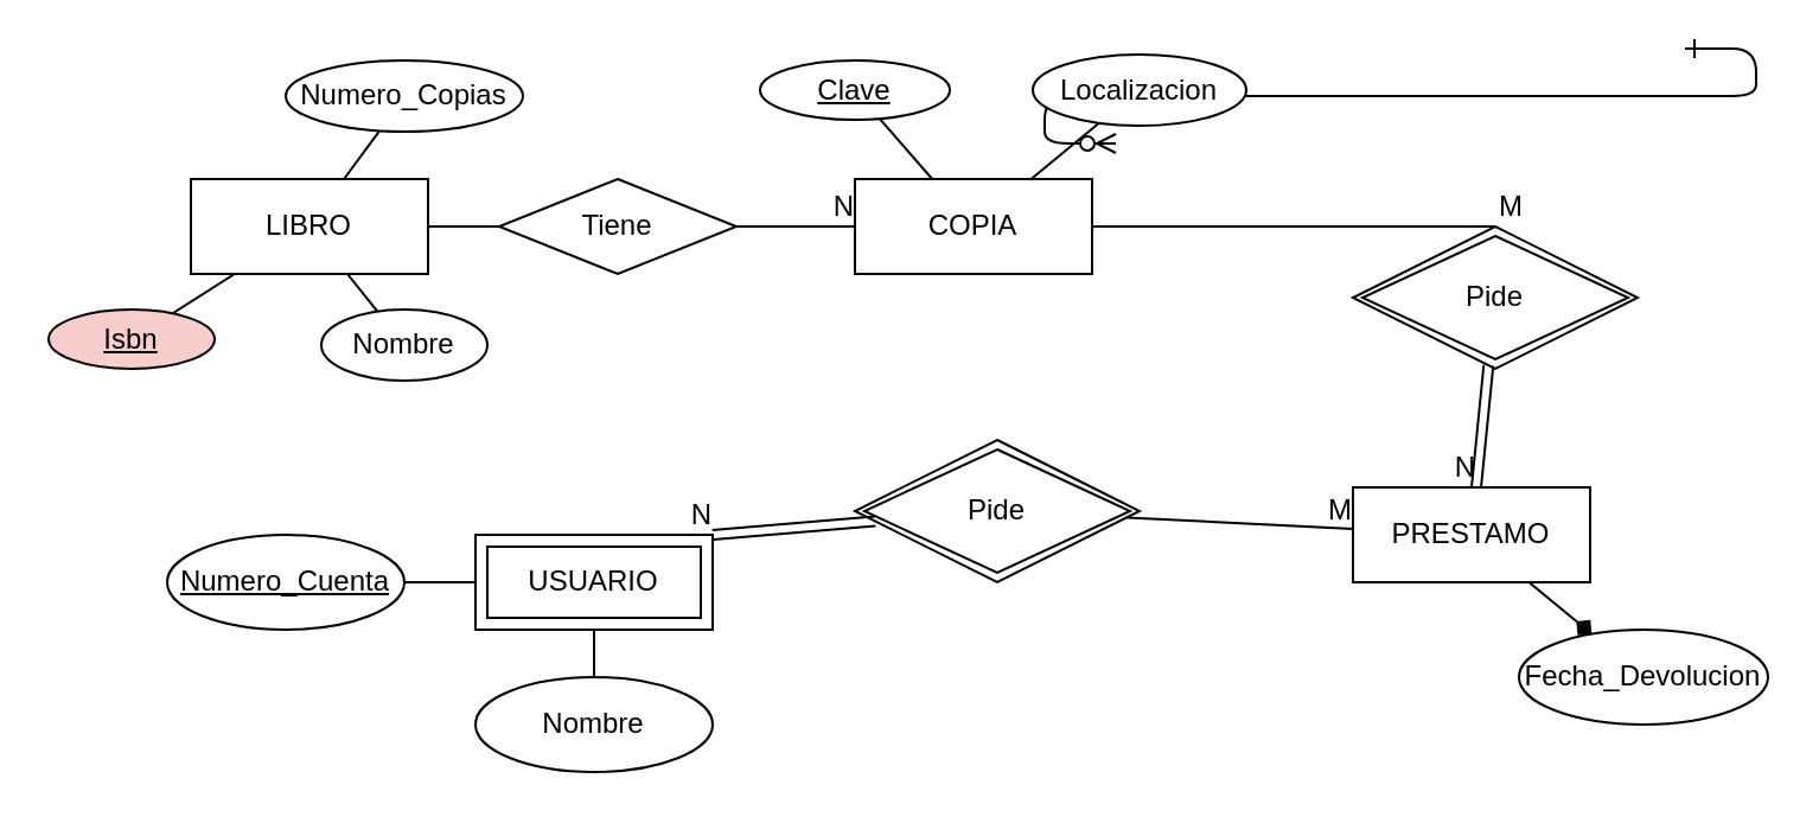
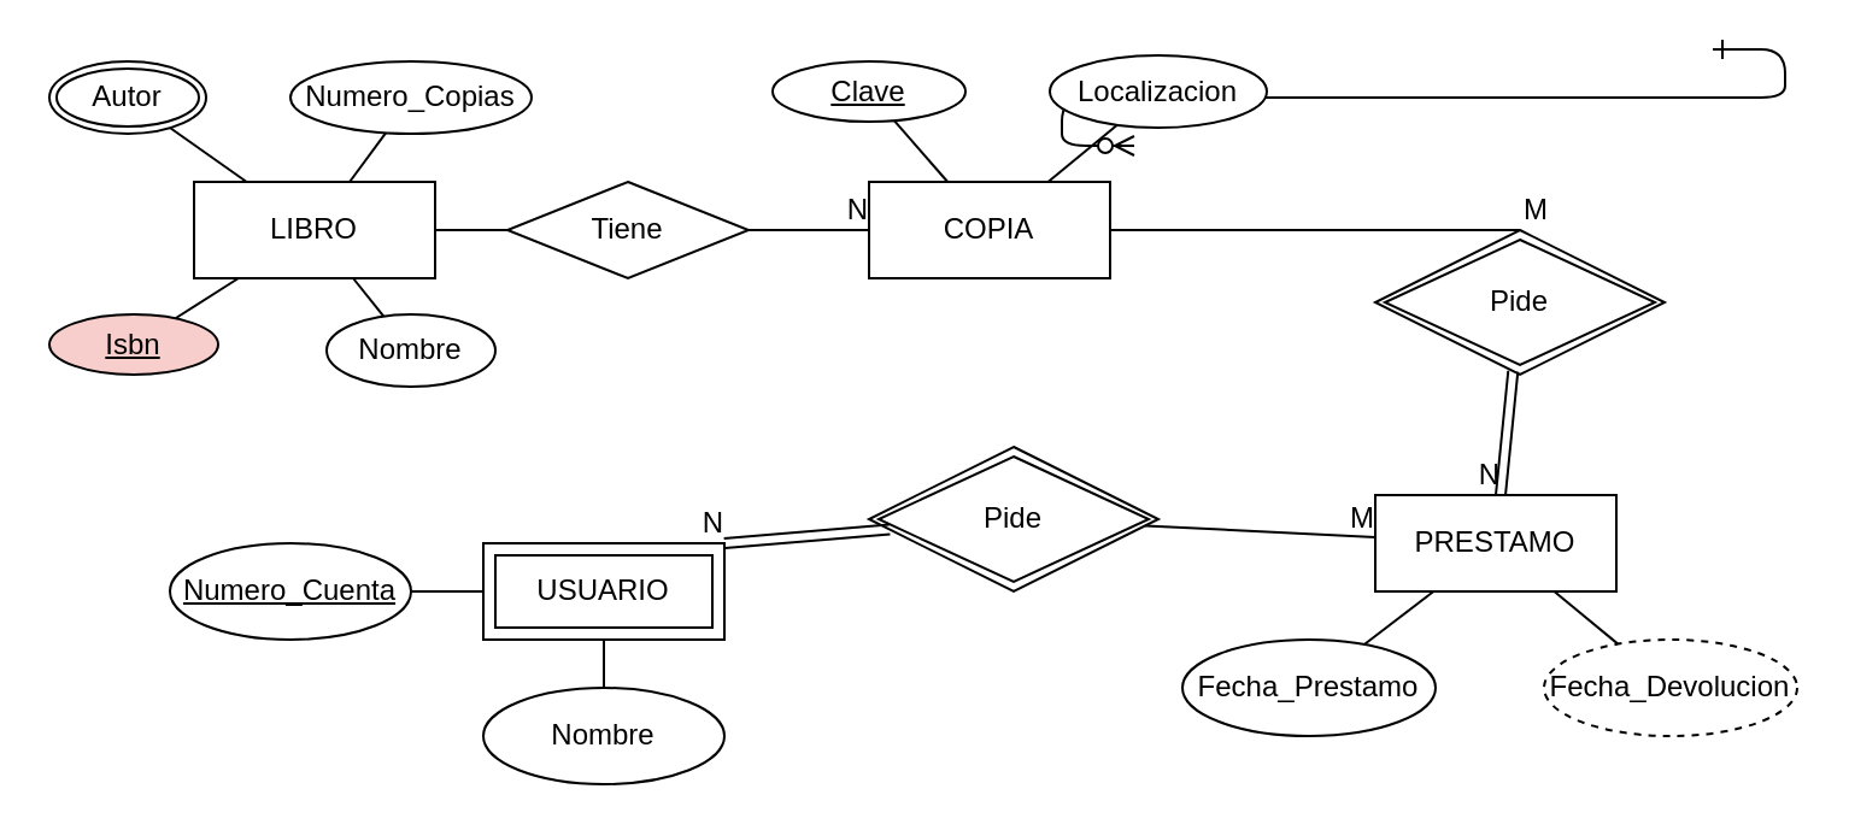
  <mxCell id="0" />
  <mxCell id="1" parent="0" />
  <mxCell id="2" value="" style="edgeStyle=entityRelationEdgeStyle;endArrow=ERzeroToMany;startArrow=ERone;endFill=1;startFill=0;" parent="1" edge="1"><mxGeometry width="100" height="100" relative="1" as="geometry"><mxPoint x="710" y="20" as="sourcePoint" /><mxPoint x="470" y="60" as="targetPoint" /></mxGeometry></mxCell>
  <mxCell id="3" value="LIBRO" style="whiteSpace=wrap;html=1;align=center;" vertex="1" parent="1"><mxGeometry x="80" y="75" width="100" height="40" as="geometry" /></mxCell>
  <mxCell id="4" value="COPIA" style="whiteSpace=wrap;html=1;align=center;" vertex="1" parent="1"><mxGeometry x="360" y="75" width="100" height="40" as="geometry" /></mxCell>
  <mxCell id="5" value="PRESTAMO" style="whiteSpace=wrap;html=1;align=center;" vertex="1" parent="1"><mxGeometry x="570" y="205" width="100" height="40" as="geometry" /></mxCell>
  <mxCell id="6" value="Tiene" style="shape=rhombus;perimeter=rhombusPerimeter;whiteSpace=wrap;html=1;align=center;" vertex="1" parent="1"><mxGeometry x="210" y="75" width="100" height="40" as="geometry" /></mxCell>
  <mxCell id="7" value="" style="endArrow=none;html=1;rounded=0;exitX=1;exitY=0.5;exitDx=0;exitDy=0;" edge="1" parent="1" source="3" target="6"><mxGeometry relative="1" as="geometry"><mxPoint x="200" y="155" as="sourcePoint" /><mxPoint x="360" y="155" as="targetPoint" /></mxGeometry></mxCell>
  <mxCell id="8" value="" style="endArrow=none;html=1;rounded=0;" edge="1" parent="1" source="6" target="4"><mxGeometry relative="1" as="geometry"><mxPoint x="320" y="155" as="sourcePoint" /><mxPoint x="480" y="155" as="targetPoint" /></mxGeometry></mxCell>
  <mxCell id="9" value="N" style="resizable=0;html=1;align=right;verticalAlign=bottom;" connectable="0" vertex="1" parent="8"><mxGeometry x="1" relative="1" as="geometry" /></mxCell>
  <mxCell id="10" value="" style="endArrow=none;html=1;rounded=0;exitX=0.5;exitY=0;exitDx=0;exitDy=0;" edge="1" parent="1" target="4"><mxGeometry relative="1" as="geometry"><mxPoint x="630" y="95" as="sourcePoint" /><mxPoint x="650" y="125" as="targetPoint" /></mxGeometry></mxCell>
  <mxCell id="11" value="M" style="resizable=0;html=1;align=left;verticalAlign=bottom;" connectable="0" vertex="1" parent="10"><mxGeometry x="-1" relative="1" as="geometry" /></mxCell>
  <mxCell id="12" value="USUARIO" style="shape=ext;margin=3;double=1;whiteSpace=wrap;html=1;align=center;" vertex="1" parent="1"><mxGeometry x="200" y="225" width="100" height="40" as="geometry" /></mxCell>
  <mxCell id="13" value="Pide" style="shape=rhombus;double=1;perimeter=rhombusPerimeter;whiteSpace=wrap;html=1;align=center;" vertex="1" parent="1"><mxGeometry x="360" y="185" width="120" height="60" as="geometry" /></mxCell>
  <mxCell id="14" value="" style="shape=link;html=1;rounded=0;entryX=1;entryY=0;entryDx=0;entryDy=0;" edge="1" parent="1" source="13" target="12"><mxGeometry relative="1" as="geometry"><mxPoint x="290" y="405" as="sourcePoint" /><mxPoint x="450" y="405" as="targetPoint" /></mxGeometry></mxCell>
  <mxCell id="15" value="N" style="resizable=0;html=1;align=right;verticalAlign=bottom;" connectable="0" vertex="1" parent="14"><mxGeometry x="1" relative="1" as="geometry" /></mxCell>
  <mxCell id="16" value="" style="endArrow=none;html=1;rounded=0;" edge="1" parent="1" source="13" target="5"><mxGeometry relative="1" as="geometry"><mxPoint x="470" y="305" as="sourcePoint" /><mxPoint x="630" y="305" as="targetPoint" /></mxGeometry></mxCell>
  <mxCell id="17" value="M" style="resizable=0;html=1;align=right;verticalAlign=bottom;" connectable="0" vertex="1" parent="16"><mxGeometry x="1" relative="1" as="geometry" /></mxCell>
  <mxCell id="18" value="Nombre" style="ellipse;whiteSpace=wrap;html=1;align=center;" vertex="1" parent="1"><mxGeometry x="135" y="130" width="70" height="30" as="geometry" /></mxCell>
  <mxCell id="19" value="Isbn" style="ellipse;whiteSpace=wrap;html=1;align=center;fontStyle=4;fillColor=#f8cecc;" vertex="1" parent="1"><mxGeometry x="20" y="130" width="70" height="25" as="geometry" /></mxCell>
+ <mxCell id="20" value="Autor" style="ellipse;shape=doubleEllipse;margin=3;whiteSpace=wrap;html=1;align=center;" vertex="1" parent="1"><mxGeometry x="20" y="25" width="65" height="30" as="geometry" /></mxCell>
  <mxCell id="21" value="Numero_Copias" style="ellipse;whiteSpace=wrap;html=1;align=center;" vertex="1" parent="1"><mxGeometry x="120" y="25" width="100" height="30" as="geometry" /></mxCell>
  <mxCell id="22" value="" style="endArrow=none;html=1;rounded=0;" edge="1" parent="1" source="18" target="3"><mxGeometry relative="1" as="geometry"><mxPoint x="240" y="5" as="sourcePoint" /><mxPoint x="400" y="5" as="targetPoint" /></mxGeometry></mxCell>
  <mxCell id="23" value="" style="endArrow=none;html=1;rounded=0;" edge="1" parent="1" source="19" target="3"><mxGeometry relative="1" as="geometry"><mxPoint x="167.201" y="155.377" as="sourcePoint" /><mxPoint x="150.769" y="125" as="targetPoint" /></mxGeometry></mxCell>
+ <mxCell id="24" value="" style="endArrow=none;html=1;rounded=0;" edge="1" parent="1" source="20" target="3"><mxGeometry relative="1" as="geometry"><mxPoint x="100" y="5" as="sourcePoint" /><mxPoint x="126.117" y="-11.635" as="targetPoint" /></mxGeometry></mxCell>
  <mxCell id="25" value="" style="endArrow=none;html=1;rounded=0;" edge="1" parent="1" source="21" target="3"><mxGeometry relative="1" as="geometry"><mxPoint x="230" y="25" as="sourcePoint" /><mxPoint x="256.117" y="8.365" as="targetPoint" /></mxGeometry></mxCell>
  <mxCell id="26" value="Clave" style="ellipse;whiteSpace=wrap;html=1;align=center;fontStyle=4;" vertex="1" parent="1"><mxGeometry x="320" y="25" width="80" height="25" as="geometry" /></mxCell>
  <mxCell id="27" value="Localizacion" style="ellipse;whiteSpace=wrap;html=1;align=center;" vertex="1" parent="1"><mxGeometry x="435" y="22.5" width="90" height="30" as="geometry" /></mxCell>
  <mxCell id="28" value="" style="endArrow=none;html=1;rounded=0;" edge="1" parent="1" source="26" target="4"><mxGeometry relative="1" as="geometry"><mxPoint x="370" y="-15" as="sourcePoint" /><mxPoint x="396.117" y="-31.635" as="targetPoint" /></mxGeometry></mxCell>
  <mxCell id="29" value="" style="endArrow=none;html=1;rounded=0;" edge="1" parent="1" source="4" target="27"><mxGeometry relative="1" as="geometry"><mxPoint x="450" y="-35" as="sourcePoint" /><mxPoint x="476.117" y="-51.635" as="targetPoint" /></mxGeometry></mxCell>
+ <mxCell id="30" value="Fecha_Prestamo" style="ellipse;whiteSpace=wrap;html=1;align=center;" vertex="1" parent="1"><mxGeometry x="490" y="265" width="105" height="40" as="geometry" /></mxCell>
  <mxCell id="31" value="Pide" style="shape=rhombus;double=1;perimeter=rhombusPerimeter;whiteSpace=wrap;html=1;align=center;" vertex="1" parent="1"><mxGeometry x="570" y="95" width="120" height="60" as="geometry" /></mxCell>
  <mxCell id="32" value="" style="shape=link;html=1;rounded=0;" edge="1" parent="1" source="31" target="5"><mxGeometry relative="1" as="geometry"><mxPoint x="730" y="185" as="sourcePoint" /><mxPoint x="640" y="185" as="targetPoint" /></mxGeometry></mxCell>
  <mxCell id="33" value="N" style="resizable=0;html=1;align=right;verticalAlign=bottom;" connectable="0" vertex="1" parent="32"><mxGeometry x="1" relative="1" as="geometry" /></mxCell>
- <mxCell id="34" value="Fecha_Devolucion" style="ellipse;whiteSpace=wrap;html=1;align=center;" vertex="1" parent="1"><mxGeometry x="640" y="265" width="105" height="40" as="geometry" /></mxCell>
- <mxCell id="36" value="" style="endArrow=diamond;html=1;rounded=0;" edge="1" parent="1" source="5" target="34"><mxGeometry relative="1" as="geometry"><mxPoint x="620" y="355" as="sourcePoint" /><mxPoint x="648.672" y="331.382" as="targetPoint" /></mxGeometry></mxCell>
+ <mxCell id="34" value="Fecha_Devolucion" style="ellipse;whiteSpace=wrap;html=1;align=center;dashed=1;" vertex="1" parent="1"><mxGeometry x="640" y="265" width="105" height="40" as="geometry" /></mxCell>
+ <mxCell id="35" value="" style="endArrow=none;html=1;rounded=0;" edge="1" parent="1" source="30" target="5"><mxGeometry relative="1" as="geometry"><mxPoint x="600" y="375" as="sourcePoint" /><mxPoint x="628.672" y="351.382" as="targetPoint" /></mxGeometry></mxCell>
+ <mxCell id="36" value="" style="endArrow=none;html=1;rounded=0;" edge="1" parent="1" source="5" target="34"><mxGeometry relative="1" as="geometry"><mxPoint x="620" y="355" as="sourcePoint" /><mxPoint x="648.672" y="331.382" as="targetPoint" /></mxGeometry></mxCell>
  <mxCell id="37" value="Numero_Cuenta" style="ellipse;whiteSpace=wrap;html=1;align=center;fontStyle=4;" vertex="1" parent="1"><mxGeometry x="70" y="225" width="100" height="40" as="geometry" /></mxCell>
  <mxCell id="38" value="Nombre" style="ellipse;whiteSpace=wrap;html=1;align=center;" vertex="1" parent="1"><mxGeometry x="200" y="285" width="100" height="40" as="geometry" /></mxCell>
  <mxCell id="39" value="" style="endArrow=none;html=1;rounded=0;" edge="1" parent="1" source="37" target="12"><mxGeometry relative="1" as="geometry"><mxPoint x="130" y="315" as="sourcePoint" /><mxPoint x="158.672" y="291.382" as="targetPoint" /></mxGeometry></mxCell>
  <mxCell id="40" value="" style="endArrow=none;html=1;rounded=0;" edge="1" parent="1" source="12" target="38"><mxGeometry relative="1" as="geometry"><mxPoint x="350" y="305" as="sourcePoint" /><mxPoint x="378.672" y="281.382" as="targetPoint" /></mxGeometry></mxCell>
